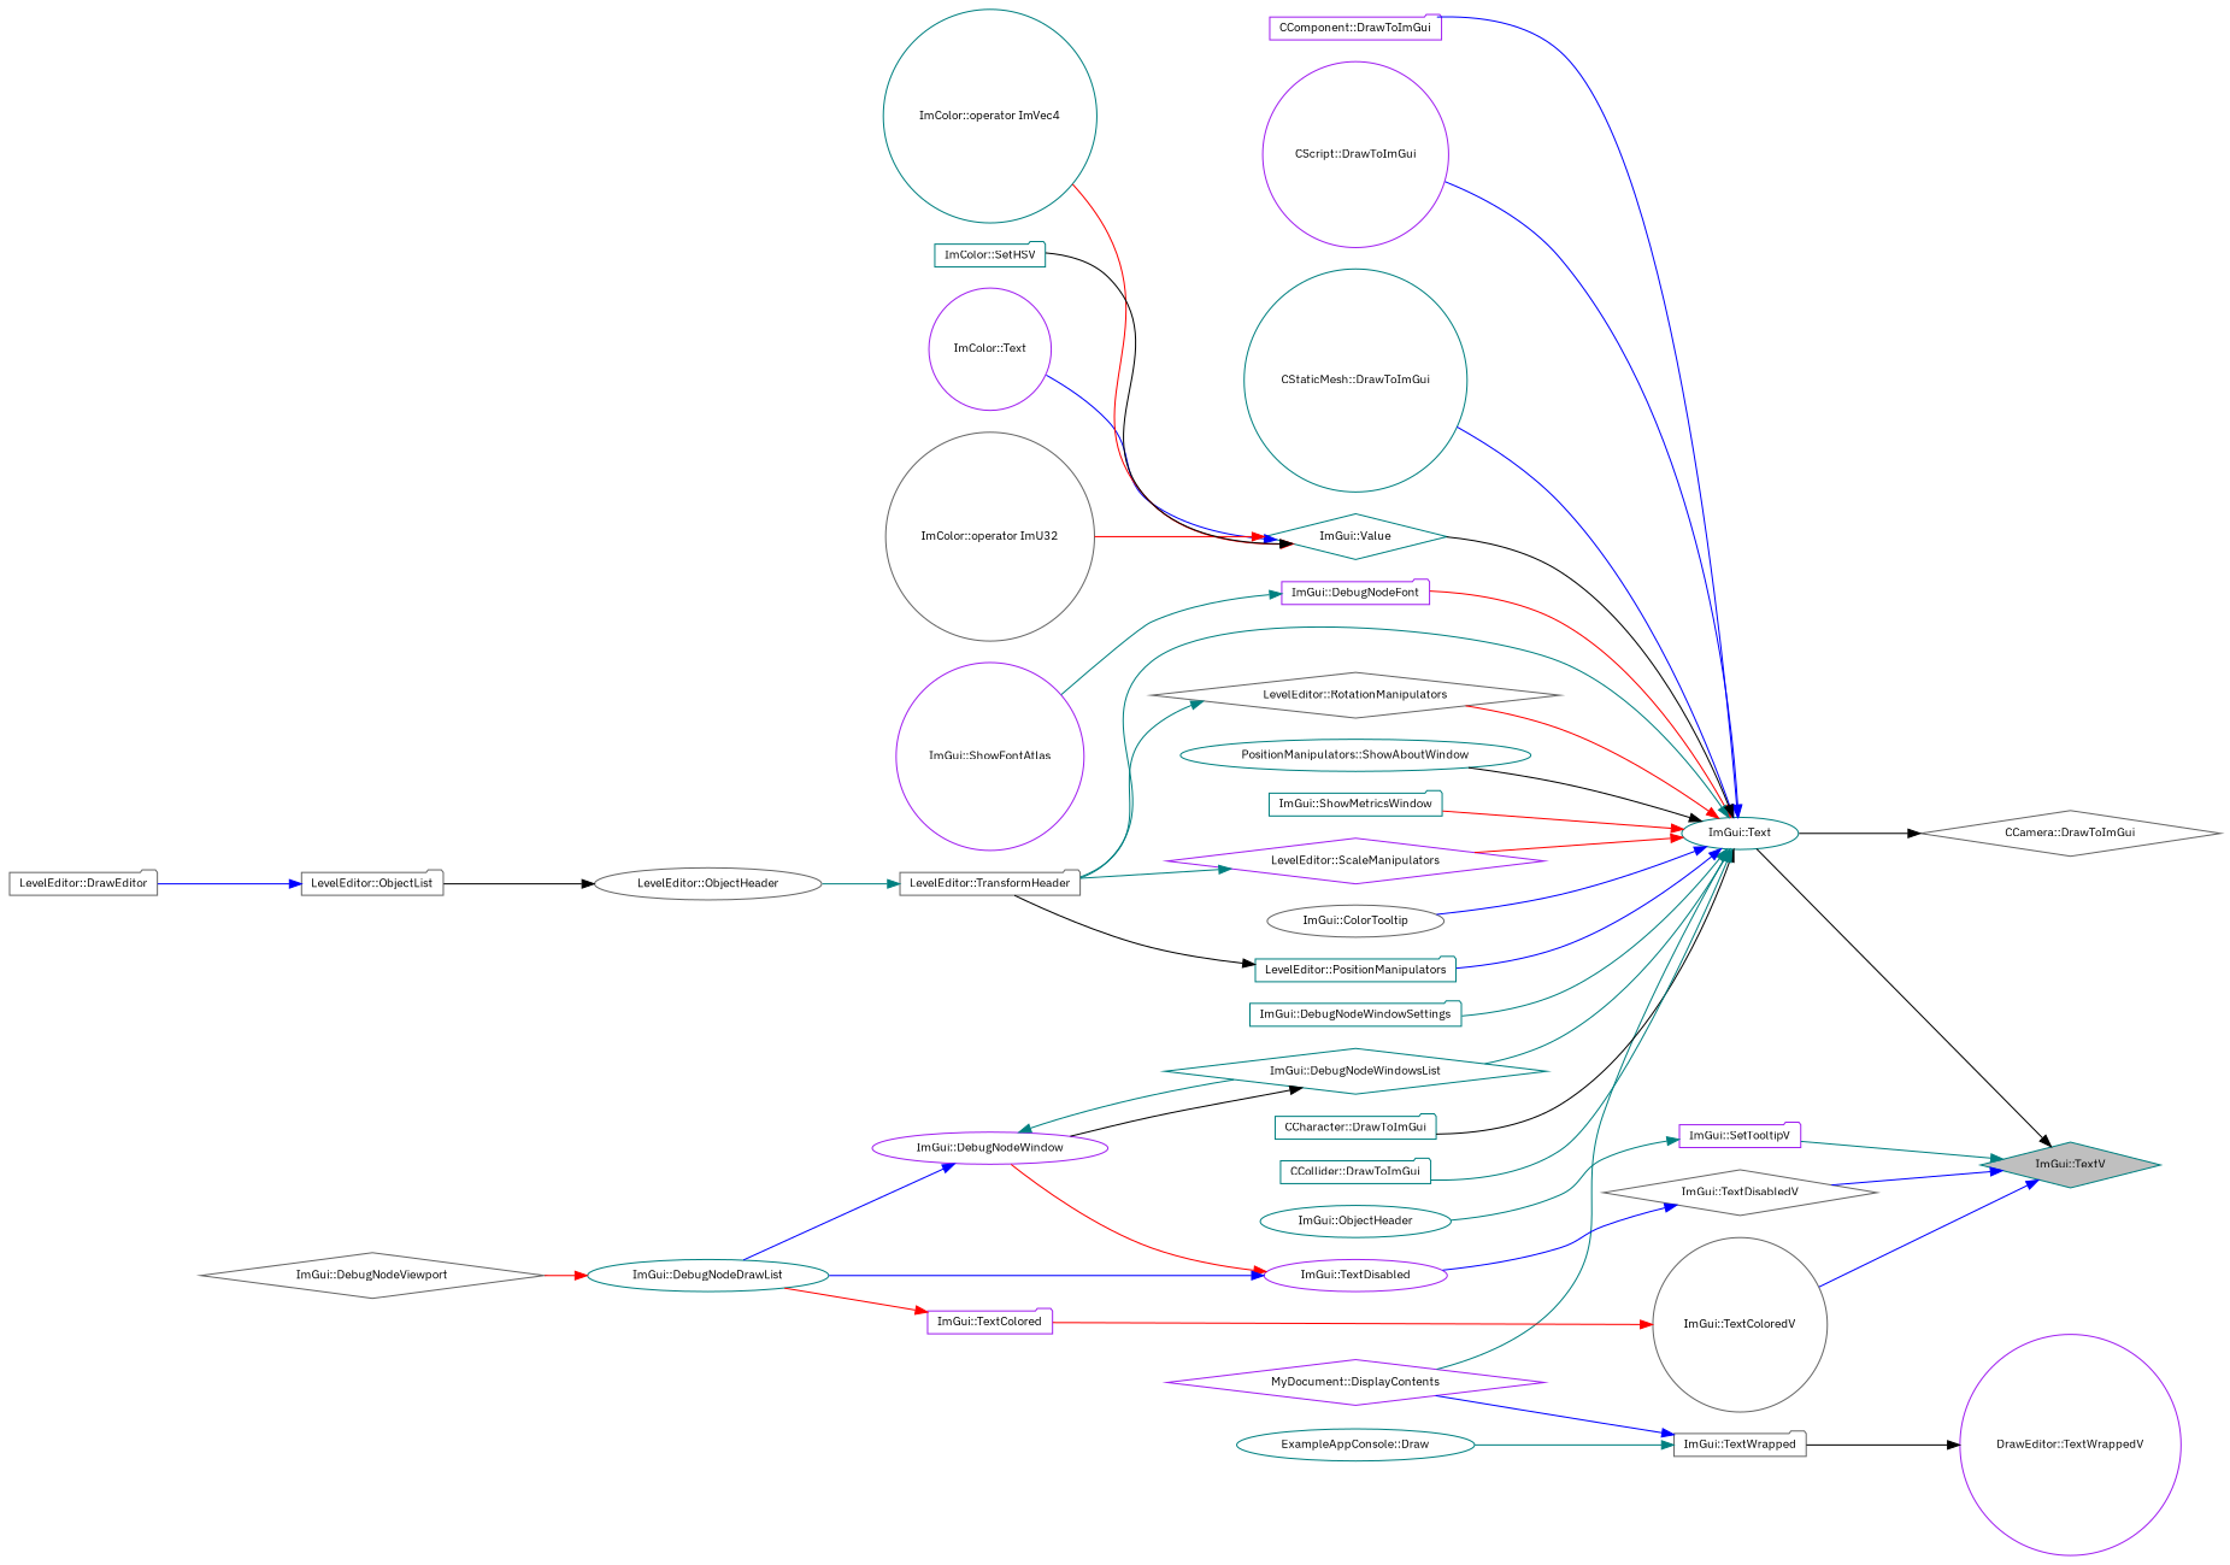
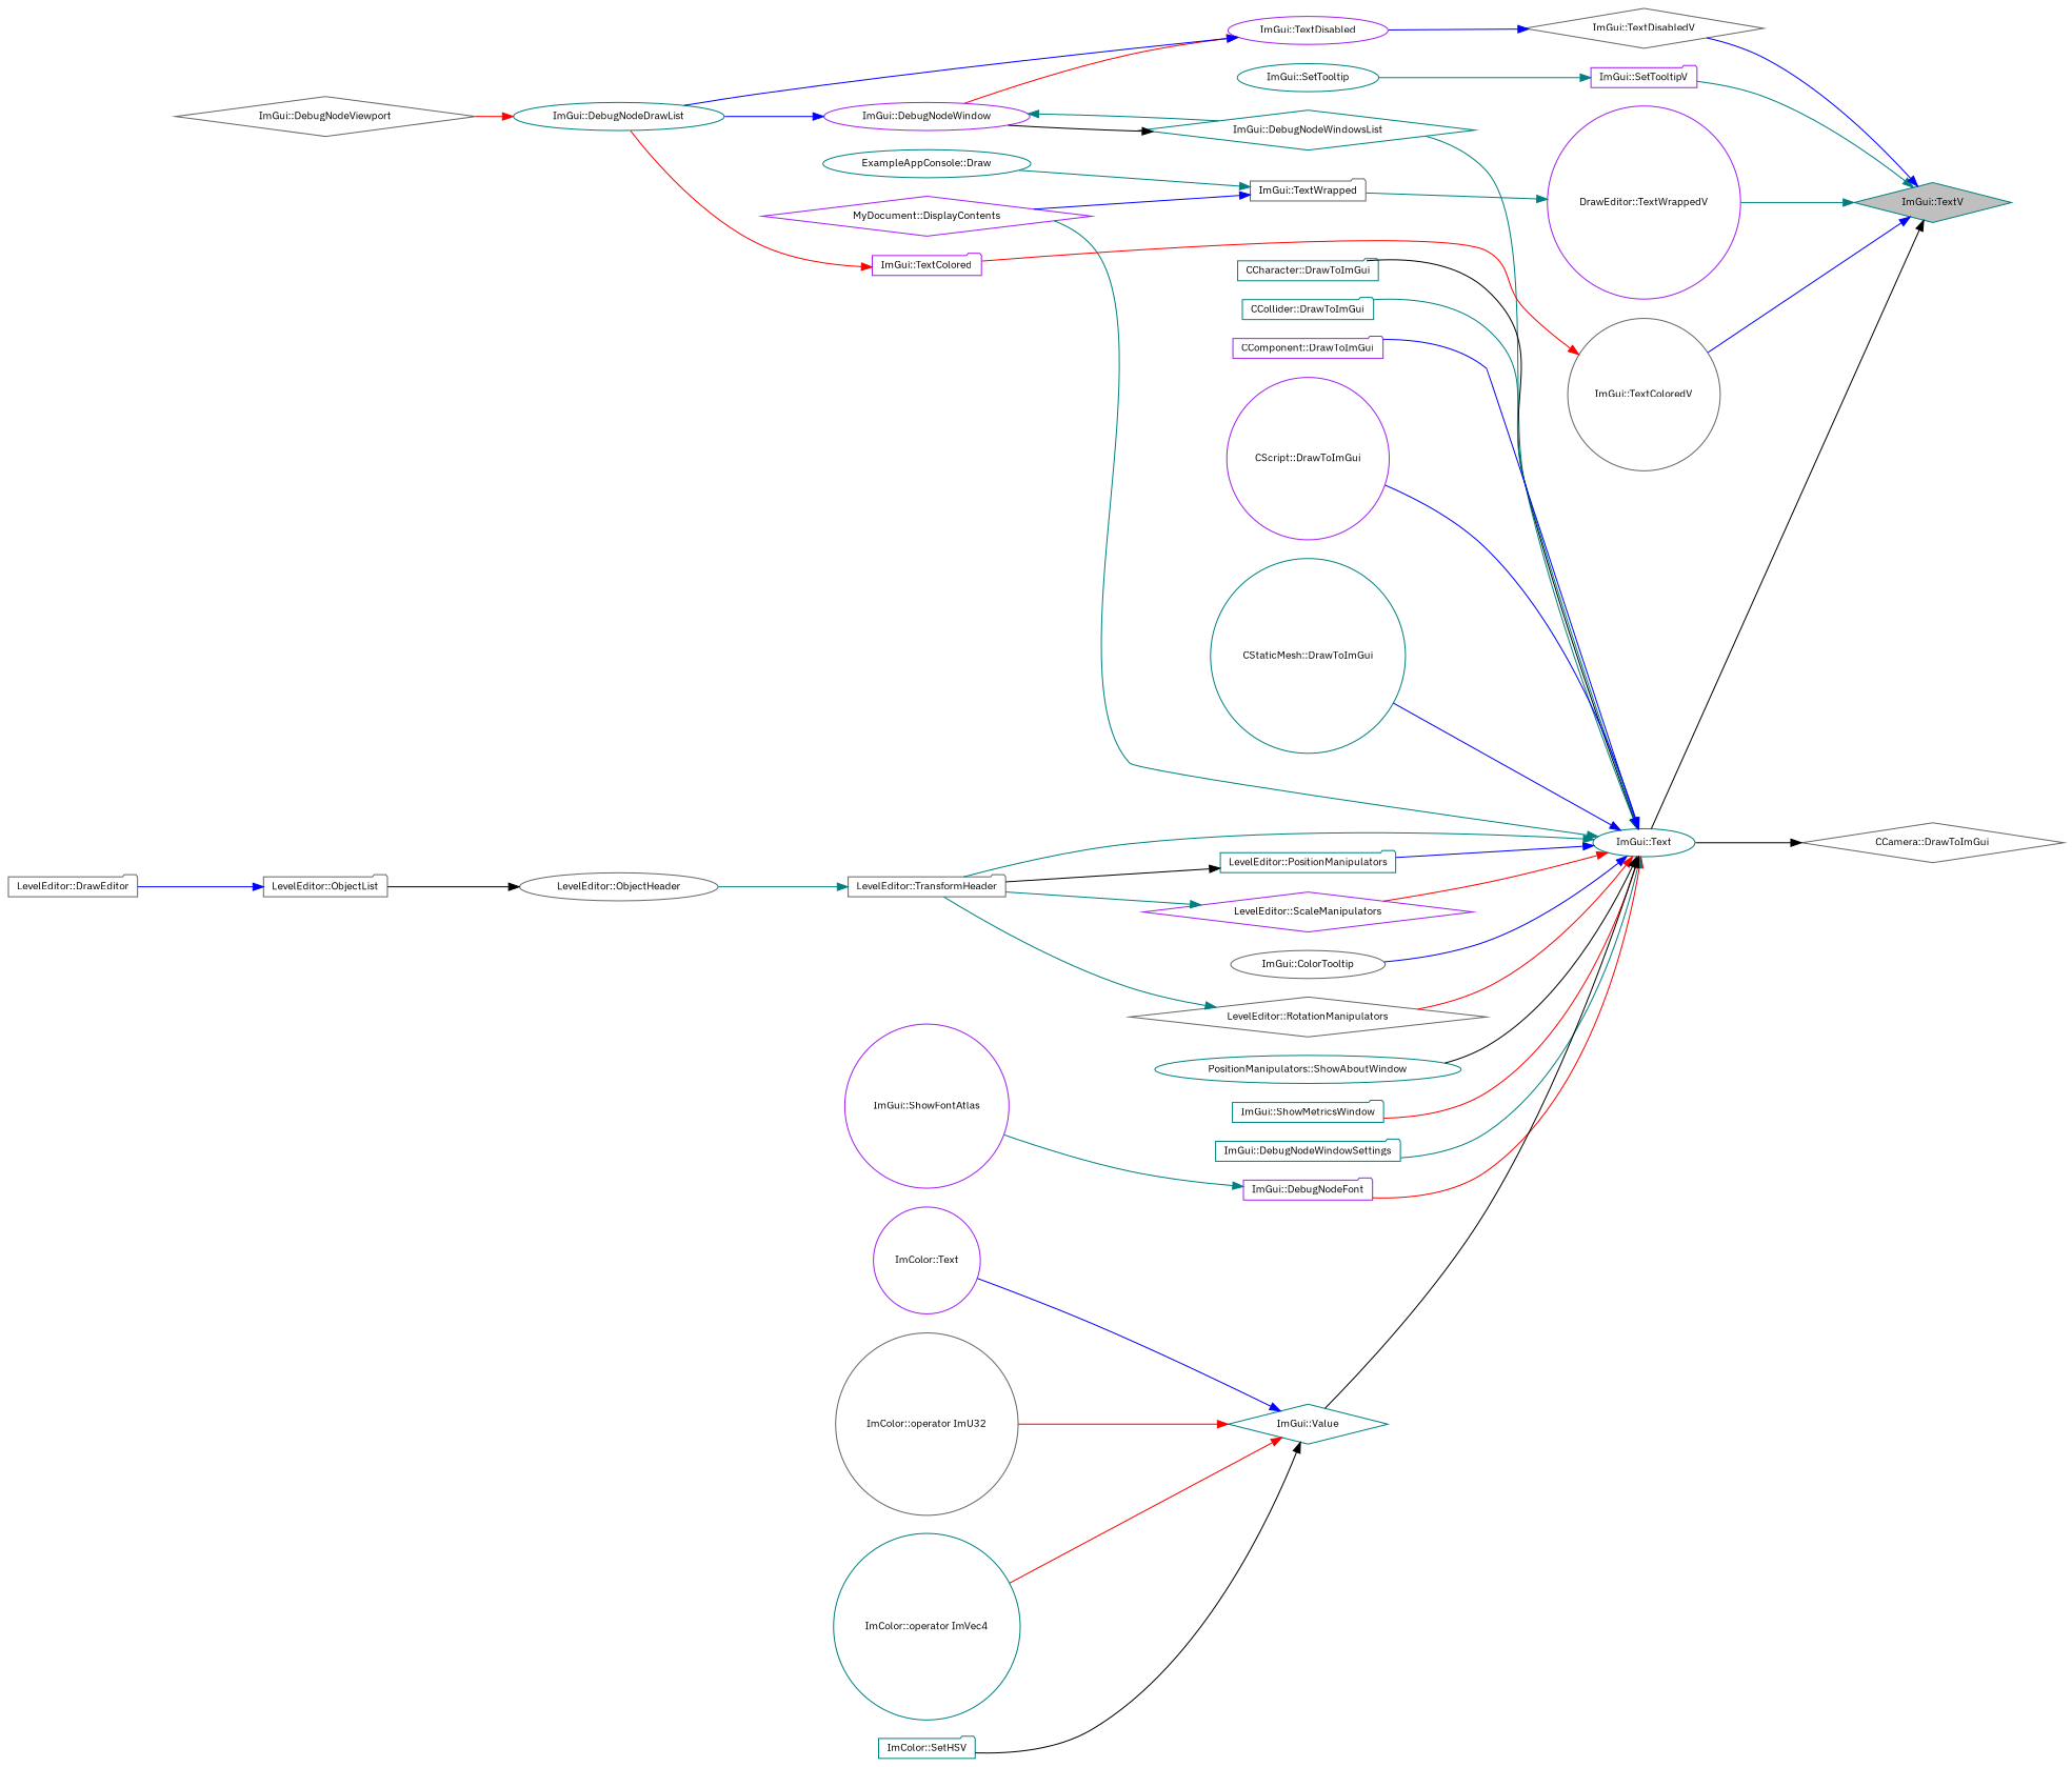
  digraph {
    fontname="IBM Plex Sans"
    rankdir=RL
    node [color=teal fillcolor=white fontname="IBM Plex Sans" fontsize=10 shape=folder style=filled]
    edge [color=teal dir=back fontname="IBM Plex Sans" fontsize=10 labelfontname=Helvetica labelfontsize=10 style=solid]
    n1 [fillcolor=grey75 fontcolor=black height=0.2 label="ImGui::TextV" shape=diamond width=0.4]
    n2 [color=purple height=0.2 label="ImGui::SetTooltipV" width=0.4]
    n3 [height=0.2 label="ImGui::Text" shape=ellipse width=0.4]
    n4 [color=gray40 height=0.2 label="ImGui::TextColoredV" shape=circle width=0.4]
    n5 [color=gray40 height=0.2 label="ImGui::TextDisabledV" shape=diamond width=0.4]
    n6 [color=purple height=0.2 label="DrawEditor::TextWrappedV" shape=circle width=0.4]
-   n7 [height=0.2 label="ImGui::ObjectHeader" shape=ellipse width=0.4]
+   n7 [height=0.2 label="ImGui::SetTooltip" shape=ellipse width=0.4]
    n8 [color=gray40 height=0.2 label="ImGui::ColorTooltip" shape=ellipse width=0.4]
    n9 [color=purple height=0.2 label="ImGui::DebugNodeFont" width=0.4]
    n10 [height=0.2 label="ImGui::DebugNodeWindowSettings" width=0.4]
    n11 [height=0.2 label="ImGui::DebugNodeWindowsList" shape=diamond width=0.4]
    n12 [color=purple height=0.2 label="MyDocument::DisplayContents" shape=diamond width=0.4]
    n13 [height=0.2 label="CCharacter::DrawToImGui" width=0.4]
    n14 [height=0.2 label="CCollider::DrawToImGui" width=0.4]
    n15 [color=purple height=0.2 label="CComponent::DrawToImGui" width=0.4]
    n16 [color=purple height=0.2 label="CScript::DrawToImGui" shape=circle width=0.4]
    n17 [height=0.2 label="CStaticMesh::DrawToImGui" shape=circle width=0.4]
    n18 [height=0.2 label="LevelEditor::PositionManipulators" width=0.4]
    n19 [color=gray40 height=0.2 label="LevelEditor::TransformHeader" width=0.4]
    n20 [color=gray40 height=0.2 label="LevelEditor::RotationManipulators" shape=diamond width=0.4]
    n21 [color=purple height=0.2 label="LevelEditor::ScaleManipulators" shape=diamond width=0.4]
    n22 [height=0.2 label="PositionManipulators::ShowAboutWindow" shape=ellipse width=0.4]
    n23 [height=0.2 label="ImGui::ShowMetricsWindow" width=0.4]
    n24 [height=0.2 label="ImGui::Value" shape=diamond width=0.4]
    n25 [color=purple height=0.2 label="ImGui::TextColored" width=0.4]
    n26 [color=purple height=0.2 label="ImGui::TextDisabled" shape=ellipse width=0.4]
    n27 [color=gray40 height=0.2 label="ImGui::TextWrapped" width=0.4]
    n28 [color=purple height=0.2 label="ImGui::ShowFontAtlas" shape=circle width=0.4]
    n29 [color=purple height=0.2 label="ImGui::DebugNodeWindow" shape=ellipse width=0.4]
    n30 [color=gray40 height=0.2 label="CCamera::DrawToImGui" shape=diamond width=0.4]
    n31 [color=gray40 height=0.2 label="LevelEditor::ObjectHeader" shape=ellipse width=0.4]
    n32 [color=purple height=0.2 label="ImColor::Text" shape=circle width=0.4]
    n33 [color=gray40 height=0.2 label="ImColor::operator ImU32" shape=circle width=0.4]
    n34 [height=0.2 label="ImColor::operator ImVec4" shape=circle width=0.4]
    n35 [height=0.2 label="ImColor::SetHSV" width=0.4]
    n36 [height=0.2 label="ImGui::DebugNodeDrawList" shape=ellipse width=0.4]
    n37 [color=gray40 height=0.2 label="LevelEditor::ObjectList" width=0.4]
    n38 [color=gray40 height=0.2 label="LevelEditor::DrawEditor" width=0.4]
    n39 [color=gray40 height=0.2 label="ImGui::DebugNodeViewport" shape=diamond width=0.4]
    n40 [height=0.2 label="ExampleAppConsole::Draw" shape=ellipse width=0.4]
    n1 -> n2
    n1 -> n3 [color=black]
    n1 -> n4 [color=blue]
    n1 -> n5 [color=blue]
+   n1 -> n6
    n2 -> n7
    n3 -> n8 [color=blue]
    n3 -> n9 [color=red]
    n3 -> n10
    n3 -> n11
    n3 -> n12
    n3 -> n13 [color=black]
    n3 -> n14
    n3 -> n15 [color=blue]
    n3 -> n16 [color=blue]
    n3 -> n17 [color=blue]
    n3 -> n18 [color=blue]
    n3 -> n19
    n3 -> n20 [color=red]
    n3 -> n21 [color=red]
    n3 -> n22 [color=black]
    n3 -> n23 [color=red]
    n3 -> n24 [color=black]
    n4 -> n25 [color=red]
    n5 -> n26 [color=blue]
-   n6 -> n27 [color=black]
+   n6 -> n27
    n9 -> n28
    n11 -> n29 [color=black]
    n18 -> n19 [color=black]
    n19 -> n31
    n20 -> n19
    n21 -> n19
    n24 -> n32 [color=blue]
    n24 -> n33 [color=red]
    n24 -> n34 [color=red]
    n24 -> n35 [color=black]
    n25 -> n36 [color=red]
    n26 -> n29 [color=red]
    n26 -> n36 [color=blue]
    n27 -> n12 [color=blue]
    n27 -> n40
    n29 -> n11
    n29 -> n36 [color=blue]
    n30 -> n3 [color=black]
    n31 -> n37 [color=black]
    n36 -> n39 [color=red]
    n37 -> n38 [color=blue]
  }
